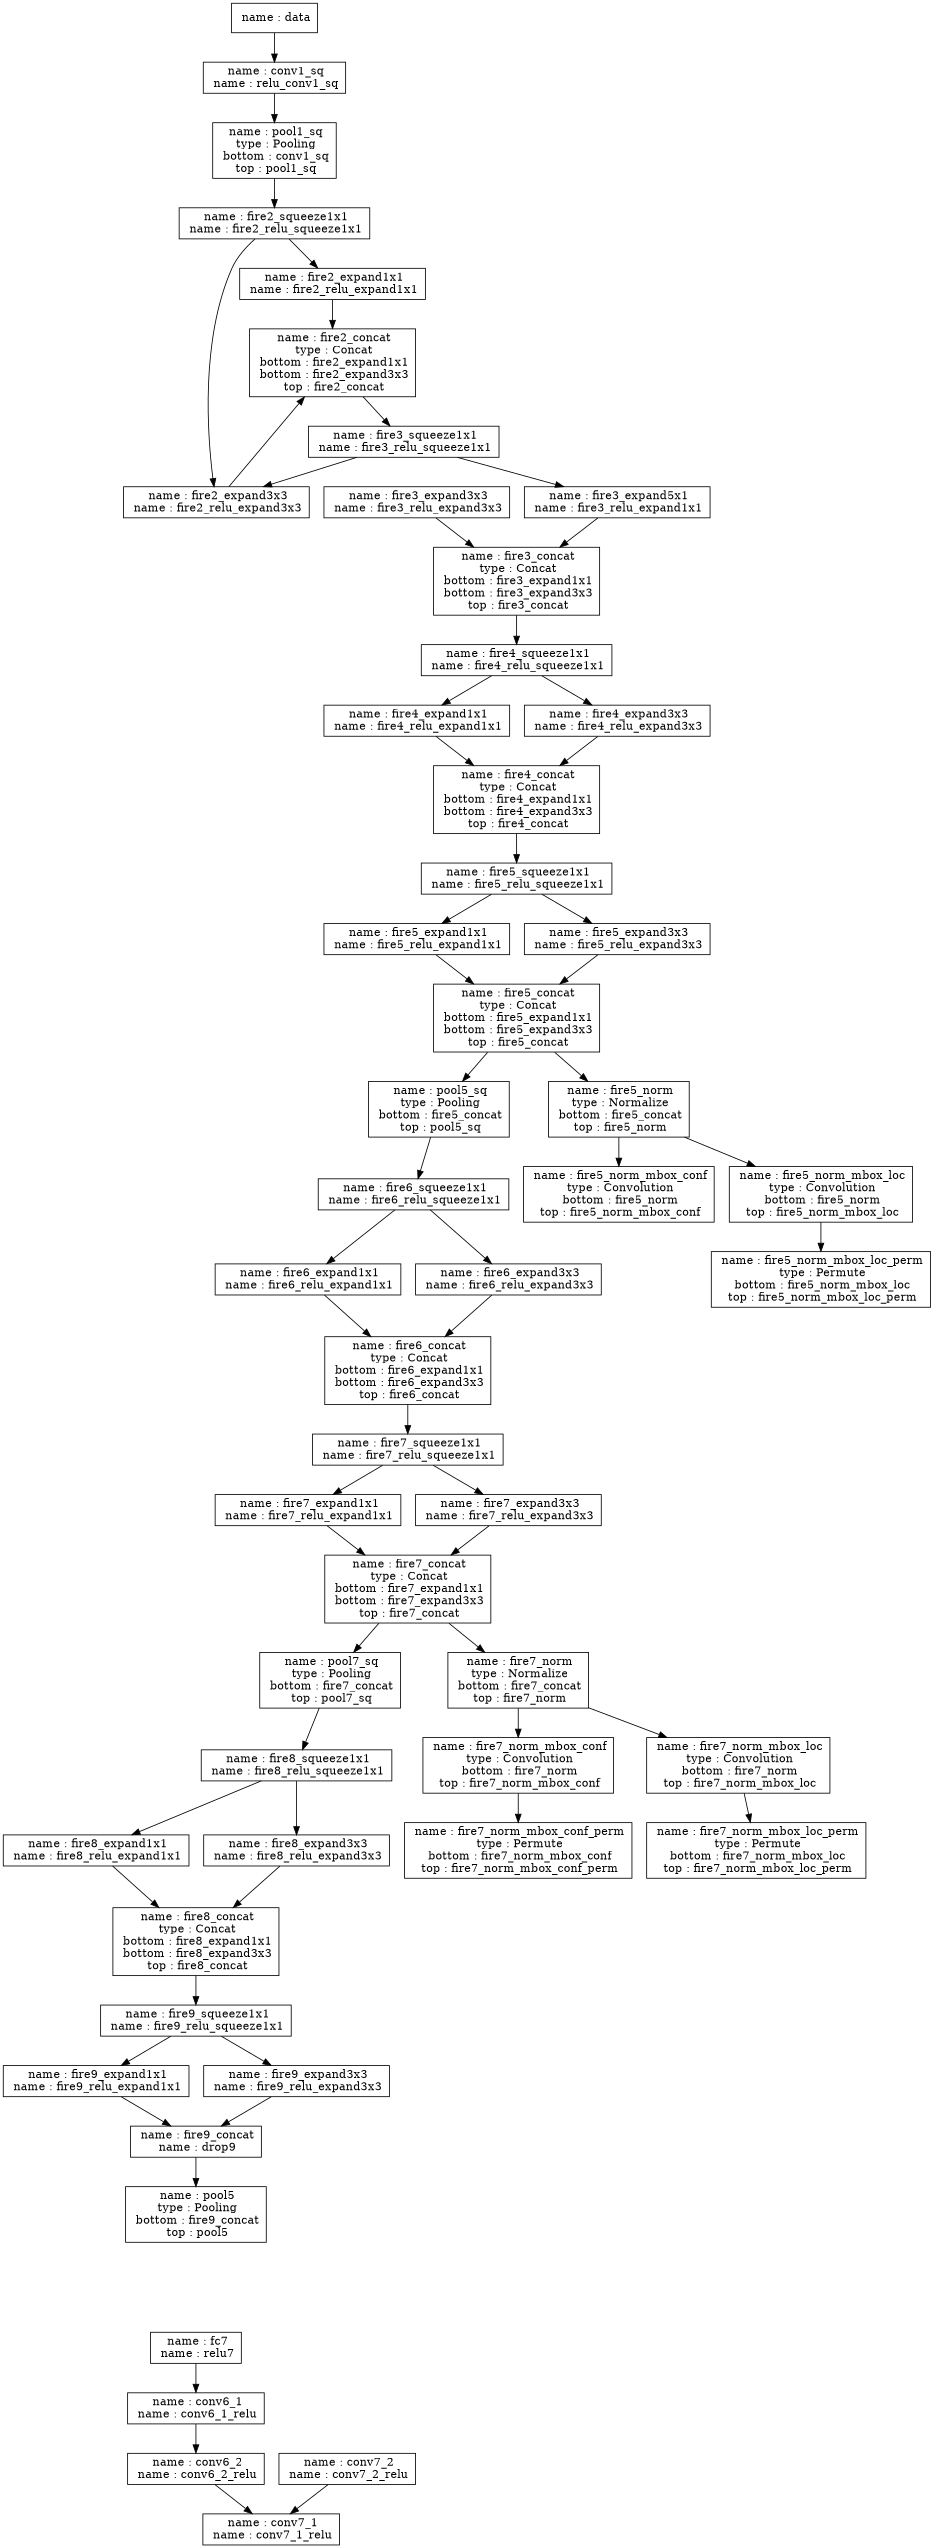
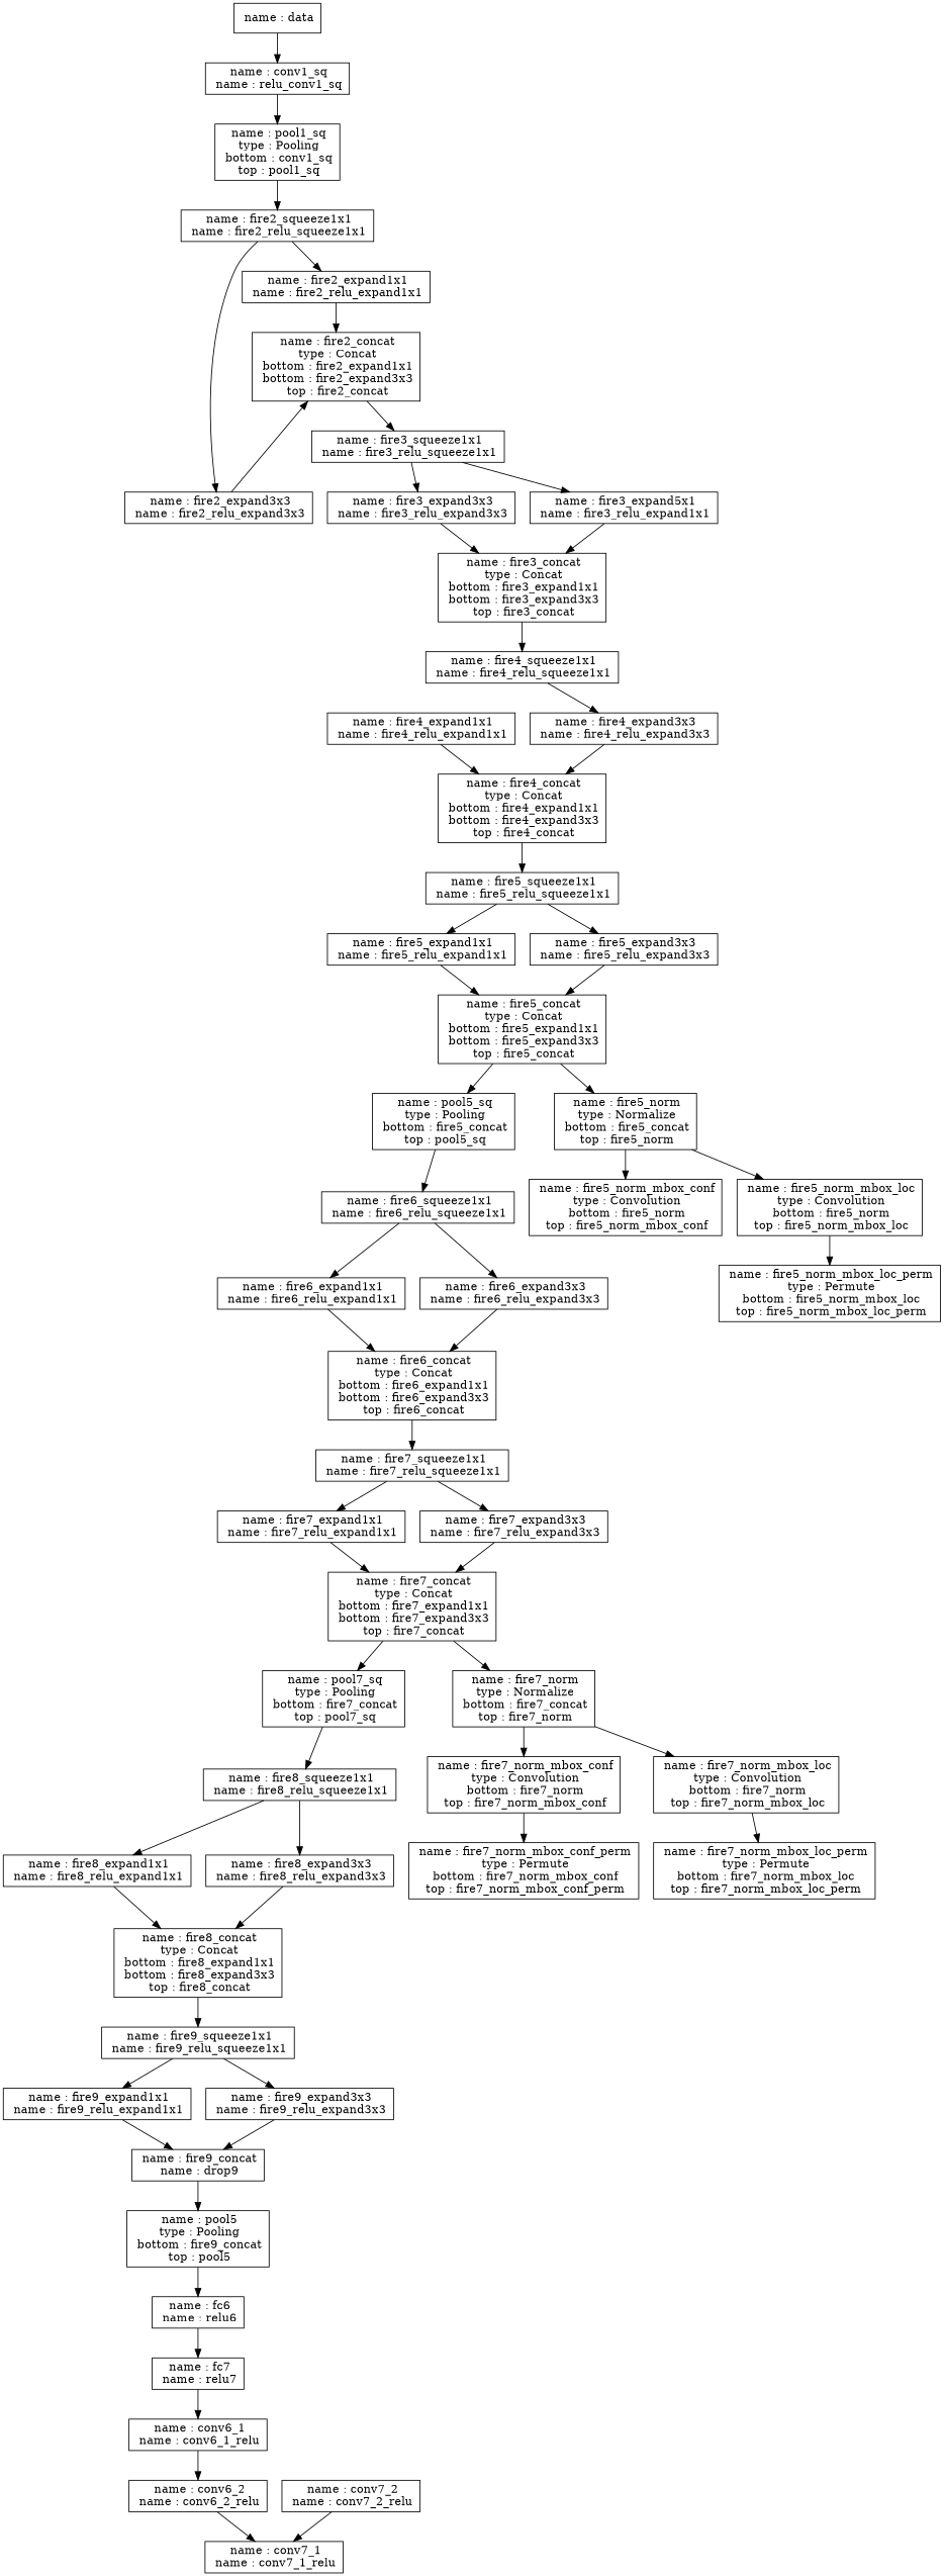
  digraph {
    node [shape=box]
    n1 [label=" name : data"]
    n2 [label=" name : conv1_sq\n name : relu_conv1_sq"]
    n3 [label=" name : pool1_sq\n type : Pooling\n bottom : conv1_sq\n top : pool1_sq"]
    n4 [label=" name : fire2_squeeze1x1\n name : fire2_relu_squeeze1x1"]
    n5 [label=" name : fire2_expand1x1\n name : fire2_relu_expand1x1"]
    n6 [label=" name : fire2_expand3x3\n name : fire2_relu_expand3x3"]
    n7 [label=" name : fire2_concat\n type : Concat\n bottom : fire2_expand1x1\n bottom : fire2_expand3x3\n top : fire2_concat"]
    n8 [label=" name : fire3_squeeze1x1\n name : fire3_relu_squeeze1x1"]
    n9 [label=" name : fire3_expand5x1\n name : fire3_relu_expand1x1"]
    n10 [label=" name : fire3_expand3x3\n name : fire3_relu_expand3x3"]
    n11 [label=" name : fire3_concat\n type : Concat\n bottom : fire3_expand1x1\n bottom : fire3_expand3x3\n top : fire3_concat"]
    n12 [label=" name : fire4_squeeze1x1\n name : fire4_relu_squeeze1x1"]
    n13 [label=" name : fire4_expand1x1\n name : fire4_relu_expand1x1"]
    n14 [label=" name : fire4_expand3x3\n name : fire4_relu_expand3x3"]
    n15 [label=" name : fire4_concat\n type : Concat\n bottom : fire4_expand1x1\n bottom : fire4_expand3x3\n top : fire4_concat"]
    n16 [label=" name : fire5_squeeze1x1\n name : fire5_relu_squeeze1x1"]
    n17 [label=" name : fire5_expand1x1\n name : fire5_relu_expand1x1"]
    n18 [label=" name : fire5_expand3x3\n name : fire5_relu_expand3x3"]
    n19 [label=" name : fire5_concat\n type : Concat\n bottom : fire5_expand1x1\n bottom : fire5_expand3x3\n top : fire5_concat"]
    n20 [label=" name : pool5_sq\n type : Pooling\n bottom : fire5_concat\n top : pool5_sq"]
    n21 [label=" name : fire5_norm\n type : Normalize\n bottom : fire5_concat\n top : fire5_norm"]
    n22 [label=" name : fire6_squeeze1x1\n name : fire6_relu_squeeze1x1"]
    n23 [label=" name : fire5_norm_mbox_loc\n type : Convolution\n bottom : fire5_norm\n top : fire5_norm_mbox_loc"]
    n24 [label=" name : fire5_norm_mbox_conf\n type : Convolution\n bottom : fire5_norm\n top : fire5_norm_mbox_conf"]
    n25 [label=" name : fire6_expand1x1\n name : fire6_relu_expand1x1"]
    n26 [label=" name : fire6_expand3x3\n name : fire6_relu_expand3x3"]
    n27 [label=" name : fire5_norm_mbox_loc_perm\n type : Permute\n bottom : fire5_norm_mbox_loc\n top : fire5_norm_mbox_loc_perm"]
    n28 [label=" name : fire6_concat\n type : Concat\n bottom : fire6_expand1x1\n bottom : fire6_expand3x3\n top : fire6_concat"]
    n29 [label=" name : fire7_squeeze1x1\n name : fire7_relu_squeeze1x1"]
    n30 [label=" name : fire7_expand1x1\n name : fire7_relu_expand1x1"]
    n31 [label=" name : fire7_expand3x3\n name : fire7_relu_expand3x3"]
    n32 [label=" name : fire7_concat\n type : Concat\n bottom : fire7_expand1x1\n bottom : fire7_expand3x3\n top : fire7_concat"]
    n33 [label=" name : pool7_sq\n type : Pooling\n bottom : fire7_concat\n top : pool7_sq"]
    n34 [label=" name : fire7_norm\n type : Normalize\n bottom : fire7_concat\n top : fire7_norm"]
    n35 [label=" name : fire8_squeeze1x1\n name : fire8_relu_squeeze1x1"]
    n36 [label=" name : fire7_norm_mbox_loc\n type : Convolution\n bottom : fire7_norm\n top : fire7_norm_mbox_loc"]
    n37 [label=" name : fire7_norm_mbox_conf\n type : Convolution\n bottom : fire7_norm\n top : fire7_norm_mbox_conf"]
    n38 [label=" name : fire8_expand1x1\n name : fire8_relu_expand1x1"]
    n39 [label=" name : fire8_expand3x3\n name : fire8_relu_expand3x3"]
    n40 [label=" name : fire7_norm_mbox_loc_perm\n type : Permute\n bottom : fire7_norm_mbox_loc\n top : fire7_norm_mbox_loc_perm"]
    n41 [label=" name : fire7_norm_mbox_conf_perm\n type : Permute\n bottom : fire7_norm_mbox_conf\n top : fire7_norm_mbox_conf_perm"]
    n42 [label=" name : fire8_concat\n type : Concat\n bottom : fire8_expand1x1\n bottom : fire8_expand3x3\n top : fire8_concat"]
    n43 [label=" name : fire9_squeeze1x1\n name : fire9_relu_squeeze1x1"]
    n44 [label=" name : fire9_expand1x1\n name : fire9_relu_expand1x1"]
    n45 [label=" name : fire9_expand3x3\n name : fire9_relu_expand3x3"]
    n46 [label=" name : fire9_concat\n name : drop9"]
    n47 [label=" name : pool5\n type : Pooling\n bottom : fire9_concat\n top : pool5"]
+   n48 [label=" name : fc6\n name : relu6"]
    n49 [label=" name : fc7\n name : relu7"]
    n50 [label=" name : conv6_1\n name : conv6_1_relu"]
    n51 [label=" name : conv6_2\n name : conv6_2_relu"]
    n52 [label=" name : conv7_1\n name : conv7_1_relu"]
    n53 [label=" name : conv7_2\n name : conv7_2_relu"]
    n1 -> n2
    n2 -> n3
    n3 -> n4
    n4 -> n5
    n4 -> n6
    n5 -> n7
    n6 -> n7
    n7 -> n8
    n8 -> n9
-   n8 -> n6
+   n8 -> n10
    n9 -> n11
    n10 -> n11
    n11 -> n12
-   n12 -> n13
    n12 -> n14
    n13 -> n15
    n14 -> n15
    n15 -> n16
    n16 -> n17
    n16 -> n18
    n17 -> n19
    n18 -> n19
    n19 -> n20
    n19 -> n21
    n20 -> n22
    n21 -> n23
    n21 -> n24
    n22 -> n25
    n22 -> n26
    n23 -> n27
    n25 -> n28
    n26 -> n28
    n28 -> n29
    n29 -> n30
    n29 -> n31
    n30 -> n32
    n31 -> n32
    n32 -> n33
    n32 -> n34
    n33 -> n35
    n34 -> n36
    n34 -> n37
    n35 -> n38
    n35 -> n39
    n36 -> n40
    n37 -> n41
    n38 -> n42
    n39 -> n42
    n42 -> n43
    n43 -> n44
    n43 -> n45
    n44 -> n46
    n45 -> n46
    n46 -> n47
+   n47 -> n48
+   n48 -> n49
    n49 -> n50
    n50 -> n51
    n51 -> n52
    n53 -> n52
  }
